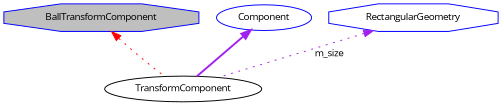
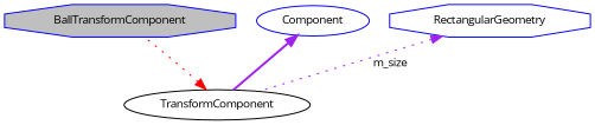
  digraph {
    fontname="Open Sans"
    node [color=blue fillcolor=white fontname="Open Sans" fontsize=10 shape=octagon style=filled]
    edge [color=purple dir=back fontname="Open Sans" fontsize=10 labelfontname=Helvetica labelfontsize=10 style=dotted]
    n1 [fillcolor=grey75 fontcolor=black height=0.2 label=BallTransformComponent width=0.4]
    n2 [color=black height=0.2 label=TransformComponent shape=ellipse width=0.4]
    n3 [height=0.2 label=Component shape=ellipse width=0.4]
    n4 [height=0.2 label=RectangularGeometry width=0.4]
-   n1 -> n2 [color=red]
+   n2 -> n1 [color=red]
    n3 -> n2 [style=bold]
    n4 -> n2 [label=" m_size"]
  }
